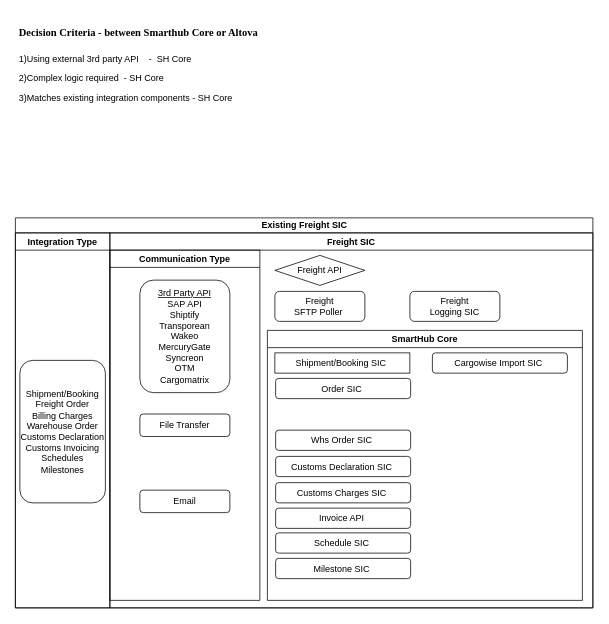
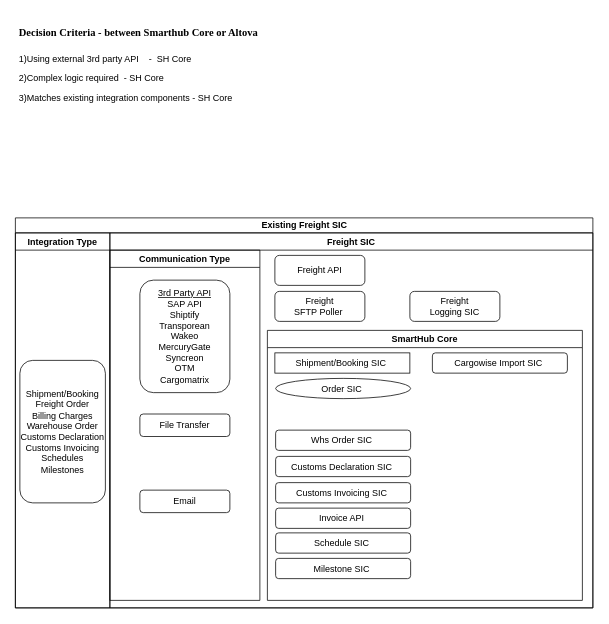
  <mxCell id="0" />
  <mxCell id="1" parent="0" />
  <mxCell id="2" value="Existing Freight SIC" style="swimlane;childLayout=stackLayout;resizeParent=1;resizeParentMax=0;startSize=20;html=1;" vertex="1" parent="1"><mxGeometry x="20" y="290" width="770" height="520" as="geometry" /></mxCell>
  <mxCell id="3" value="Integration Type" style="swimlane;whiteSpace=wrap;html=1;rounded=0;fontFamily=Helvetica;fontSize=12;fontColor=default;fillColor=none;gradientColor=none;" vertex="1" parent="2"><mxGeometry y="20" width="126" height="500" as="geometry" /></mxCell>
  <mxCell id="4" value="Shipment/Booking&lt;br&gt;Freight Order&lt;br&gt;Billing Charges&lt;br&gt;Warehouse Order&lt;br&gt;Customs Declaration&lt;br&gt;Customs Invoicing&lt;br&gt;Schedules&lt;br&gt;Milestones" style="rounded=1;whiteSpace=wrap;html=1;fontFamily=Helvetica;fontSize=12;fontColor=default;fillColor=none;gradientColor=none;" vertex="1" parent="3"><mxGeometry x="6" y="170" width="114" height="190" as="geometry" /></mxCell>
  <mxCell id="5" value="Freight SIC" style="swimlane;whiteSpace=wrap;html=1;rounded=0;fontFamily=Helvetica;fontSize=12;fontColor=default;fillColor=none;gradientColor=none;" vertex="1" parent="2"><mxGeometry x="126" y="20" width="644" height="500" as="geometry" /></mxCell>
- <mxCell id="6" value="Freight API" style="rhombus;whiteSpace=wrap;html=1;fontFamily=Helvetica;fontSize=12;fontColor=default;fillColor=none;gradientColor=none;" vertex="1" parent="5"><mxGeometry x="220" y="30" width="120" height="40" as="geometry" /></mxCell>
+ <mxCell id="6" value="Freight API" style="rounded=1;whiteSpace=wrap;html=1;fontFamily=Helvetica;fontSize=12;fontColor=default;fillColor=none;gradientColor=none;" vertex="1" parent="5"><mxGeometry x="220" y="30" width="120" height="40" as="geometry" /></mxCell>
  <mxCell id="7" value="Communication Type" style="swimlane;whiteSpace=wrap;html=1;rounded=0;fontFamily=Helvetica;fontSize=12;fontColor=default;fillColor=none;gradientColor=none;" vertex="1" parent="5"><mxGeometry y="23" width="200" height="467" as="geometry" /></mxCell>
  <mxCell id="8" value="File Transfer" style="rounded=1;whiteSpace=wrap;html=1;fontFamily=Helvetica;fontSize=12;fontColor=default;fillColor=none;gradientColor=none;" vertex="1" parent="7"><mxGeometry x="40" y="218.5" width="120" height="30" as="geometry" /></mxCell>
  <mxCell id="9" value="Email" style="rounded=1;whiteSpace=wrap;html=1;fontFamily=Helvetica;fontSize=12;fontColor=default;fillColor=none;gradientColor=none;" vertex="1" parent="7"><mxGeometry x="40" y="320" width="120" height="30" as="geometry" /></mxCell>
  <mxCell id="10" value="&lt;u&gt;3rd Party API&lt;/u&gt;&lt;br&gt;SAP API&lt;br&gt;Shiptify&lt;br&gt;Transporean&lt;br&gt;Wakeo&lt;br&gt;MercuryGate&lt;br&gt;Syncreon&lt;br&gt;OTM&lt;br&gt;Cargomatrix" style="rounded=1;whiteSpace=wrap;html=1;fontFamily=Helvetica;fontSize=12;fontColor=default;fillColor=none;gradientColor=none;" vertex="1" parent="7"><mxGeometry x="40" y="40" width="120" height="150" as="geometry" /></mxCell>
  <mxCell id="11" value="Freight &lt;br&gt;SFTP Poller&amp;nbsp;" style="rounded=1;whiteSpace=wrap;html=1;fontFamily=Helvetica;fontSize=12;fontColor=default;fillColor=none;gradientColor=none;" vertex="1" parent="5"><mxGeometry x="220" y="78" width="120" height="40" as="geometry" /></mxCell>
  <mxCell id="12" value="SmartHub Core" style="swimlane;whiteSpace=wrap;html=1;rounded=0;fontFamily=Helvetica;fontSize=12;fontColor=default;fillColor=none;gradientColor=none;" vertex="1" parent="5"><mxGeometry x="210" y="130" width="420" height="360" as="geometry" /></mxCell>
  <mxCell id="13" value="Shipment/Booking SIC&amp;nbsp;" style="whiteSpace=wrap;html=1;fontFamily=Helvetica;fontSize=12;fontColor=default;fillColor=none;gradientColor=none;rounded=0;" vertex="1" parent="12"><mxGeometry x="10" y="30" width="180" height="27" as="geometry" /></mxCell>
- <mxCell id="14" value="Customs Charges SIC&amp;nbsp;" style="rounded=1;whiteSpace=wrap;html=1;fontFamily=Helvetica;fontSize=12;fontColor=default;fillColor=none;gradientColor=none;" vertex="1" parent="12"><mxGeometry x="11" y="203" width="180" height="27" as="geometry" /></mxCell>
+ <mxCell id="14" value="Customs Invoicing SIC&amp;nbsp;" style="rounded=1;whiteSpace=wrap;html=1;fontFamily=Helvetica;fontSize=12;fontColor=default;fillColor=none;gradientColor=none;" vertex="1" parent="12"><mxGeometry x="11" y="203" width="180" height="27" as="geometry" /></mxCell>
  <mxCell id="15" value="Customs Declaration SIC&amp;nbsp;" style="rounded=1;whiteSpace=wrap;html=1;fontFamily=Helvetica;fontSize=12;fontColor=default;fillColor=none;gradientColor=none;" vertex="1" parent="12"><mxGeometry x="11" y="168" width="180" height="27" as="geometry" /></mxCell>
  <mxCell id="16" value="Whs Order SIC&amp;nbsp;" style="rounded=1;whiteSpace=wrap;html=1;fontFamily=Helvetica;fontSize=12;fontColor=default;fillColor=none;gradientColor=none;" vertex="1" parent="12"><mxGeometry x="11" y="133" width="180" height="27" as="geometry" /></mxCell>
- <mxCell id="17" value="Order SIC&amp;nbsp;" style="rounded=1;whiteSpace=wrap;html=1;fontFamily=Helvetica;fontSize=12;fontColor=default;fillColor=none;gradientColor=none;" vertex="1" parent="12"><mxGeometry x="11" y="64" width="180" height="27" as="geometry" /></mxCell>
+ <mxCell id="17" value="Order SIC&amp;nbsp;" style="ellipse;whiteSpace=wrap;html=1;fontFamily=Helvetica;fontSize=12;fontColor=default;fillColor=none;gradientColor=none;" vertex="1" parent="12"><mxGeometry x="11" y="64" width="180" height="27" as="geometry" /></mxCell>
  <mxCell id="18" value="Invoice API&amp;nbsp;" style="rounded=1;whiteSpace=wrap;html=1;fontFamily=Helvetica;fontSize=12;fontColor=default;fillColor=none;gradientColor=none;" vertex="1" parent="12"><mxGeometry x="11" y="237" width="180" height="27" as="geometry" /></mxCell>
  <mxCell id="19" value="Schedule SIC&amp;nbsp;" style="rounded=1;whiteSpace=wrap;html=1;fontFamily=Helvetica;fontSize=12;fontColor=default;fillColor=none;gradientColor=none;" vertex="1" parent="12"><mxGeometry x="11" y="270" width="180" height="27" as="geometry" /></mxCell>
  <mxCell id="20" value="Milestone SIC&amp;nbsp;" style="rounded=1;whiteSpace=wrap;html=1;fontFamily=Helvetica;fontSize=12;fontColor=default;fillColor=none;gradientColor=none;" vertex="1" parent="12"><mxGeometry x="11" y="304" width="180" height="27" as="geometry" /></mxCell>
  <mxCell id="21" value="Cargowise Import SIC&amp;nbsp;" style="rounded=1;whiteSpace=wrap;html=1;fontFamily=Helvetica;fontSize=12;fontColor=default;fillColor=none;gradientColor=none;" vertex="1" parent="12"><mxGeometry x="220" y="30" width="180" height="27" as="geometry" /></mxCell>
  <mxCell id="22" value="Freight &lt;br&gt;Logging SIC" style="rounded=1;whiteSpace=wrap;html=1;fontFamily=Helvetica;fontSize=12;fontColor=default;fillColor=none;gradientColor=none;" vertex="1" parent="5"><mxGeometry x="400" y="78" width="120" height="40" as="geometry" /></mxCell>
  <mxCell id="23" value="&lt;h1&gt;&lt;font face=&quot;Verdana&quot; style=&quot;font-size: 14px;&quot;&gt;Decision Criteria - between Smarthub Core or Altova&lt;/font&gt;&lt;/h1&gt;&lt;p&gt;1)Using external 3rd party API&amp;nbsp; &amp;nbsp; -&amp;nbsp; SH Core&lt;/p&gt;&lt;p&gt;2)Complex logic required&amp;nbsp; - SH Core&lt;/p&gt;&lt;p&gt;3)Matches existing integration components - SH Core&lt;/p&gt;" style="text;html=1;strokeColor=none;fillColor=none;spacing=5;spacingTop=-20;whiteSpace=wrap;overflow=hidden;rounded=0;fontSize=12;fontFamily=Helvetica;fontColor=default;align=left;" vertex="1" parent="1"><mxGeometry x="20" y="20" width="766" height="190" as="geometry" /></mxCell>
